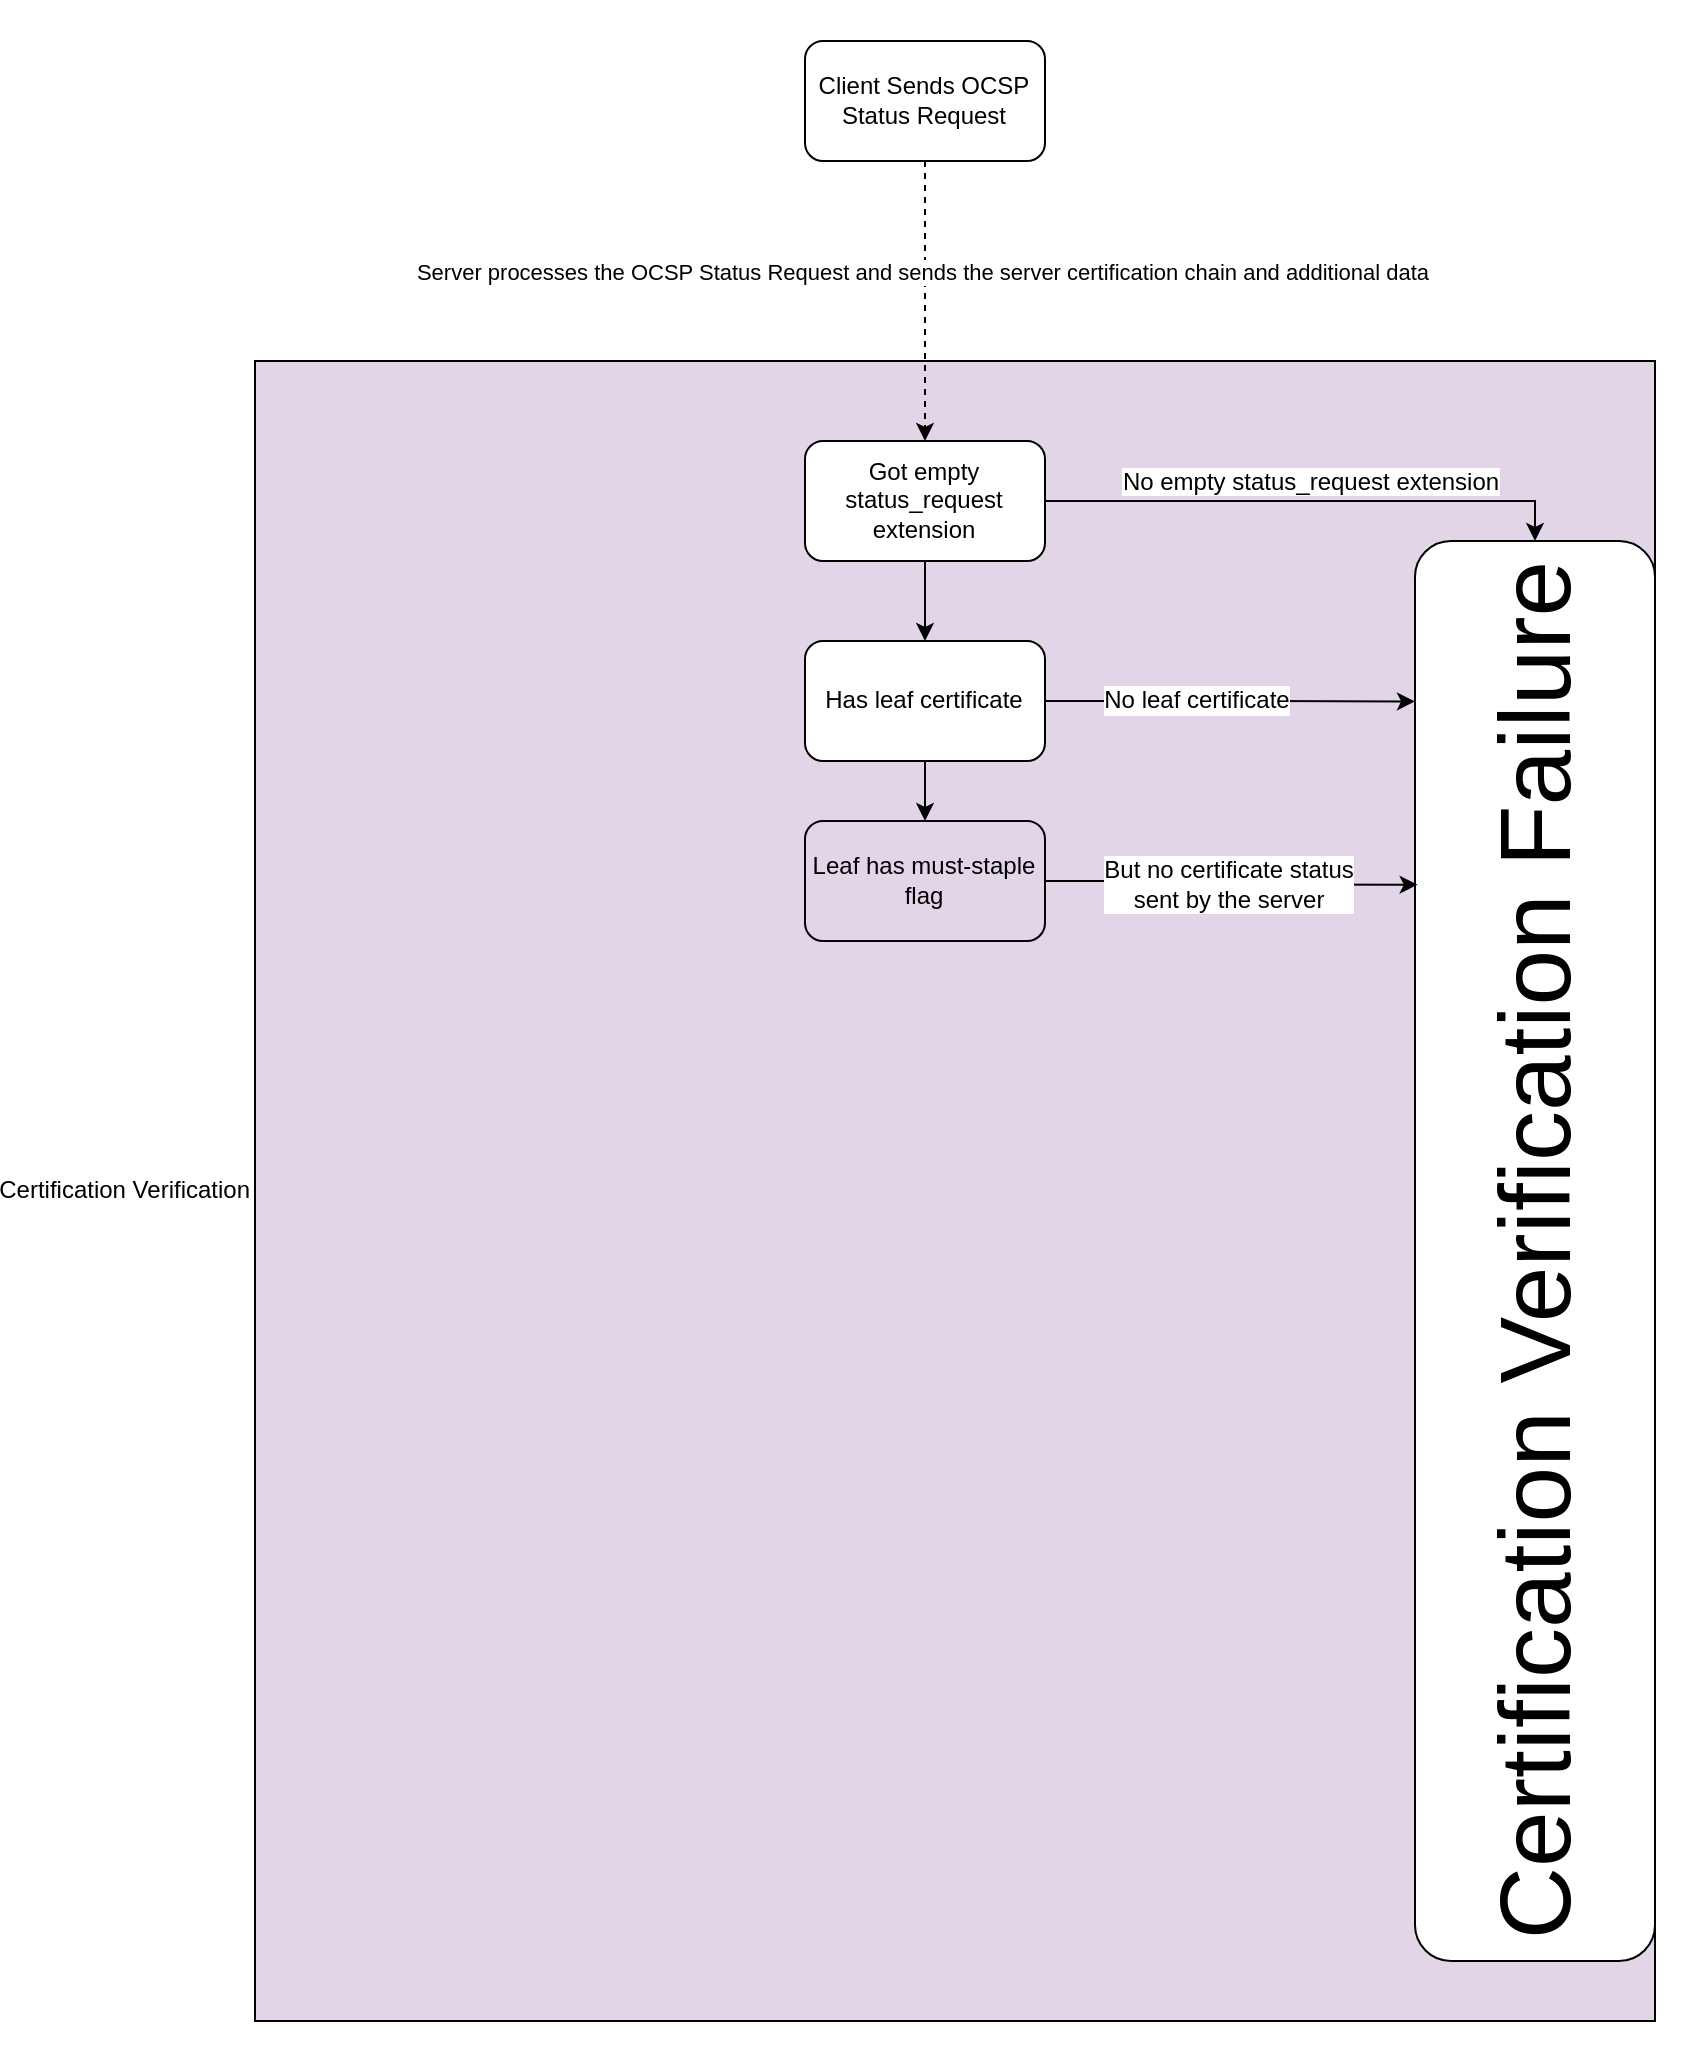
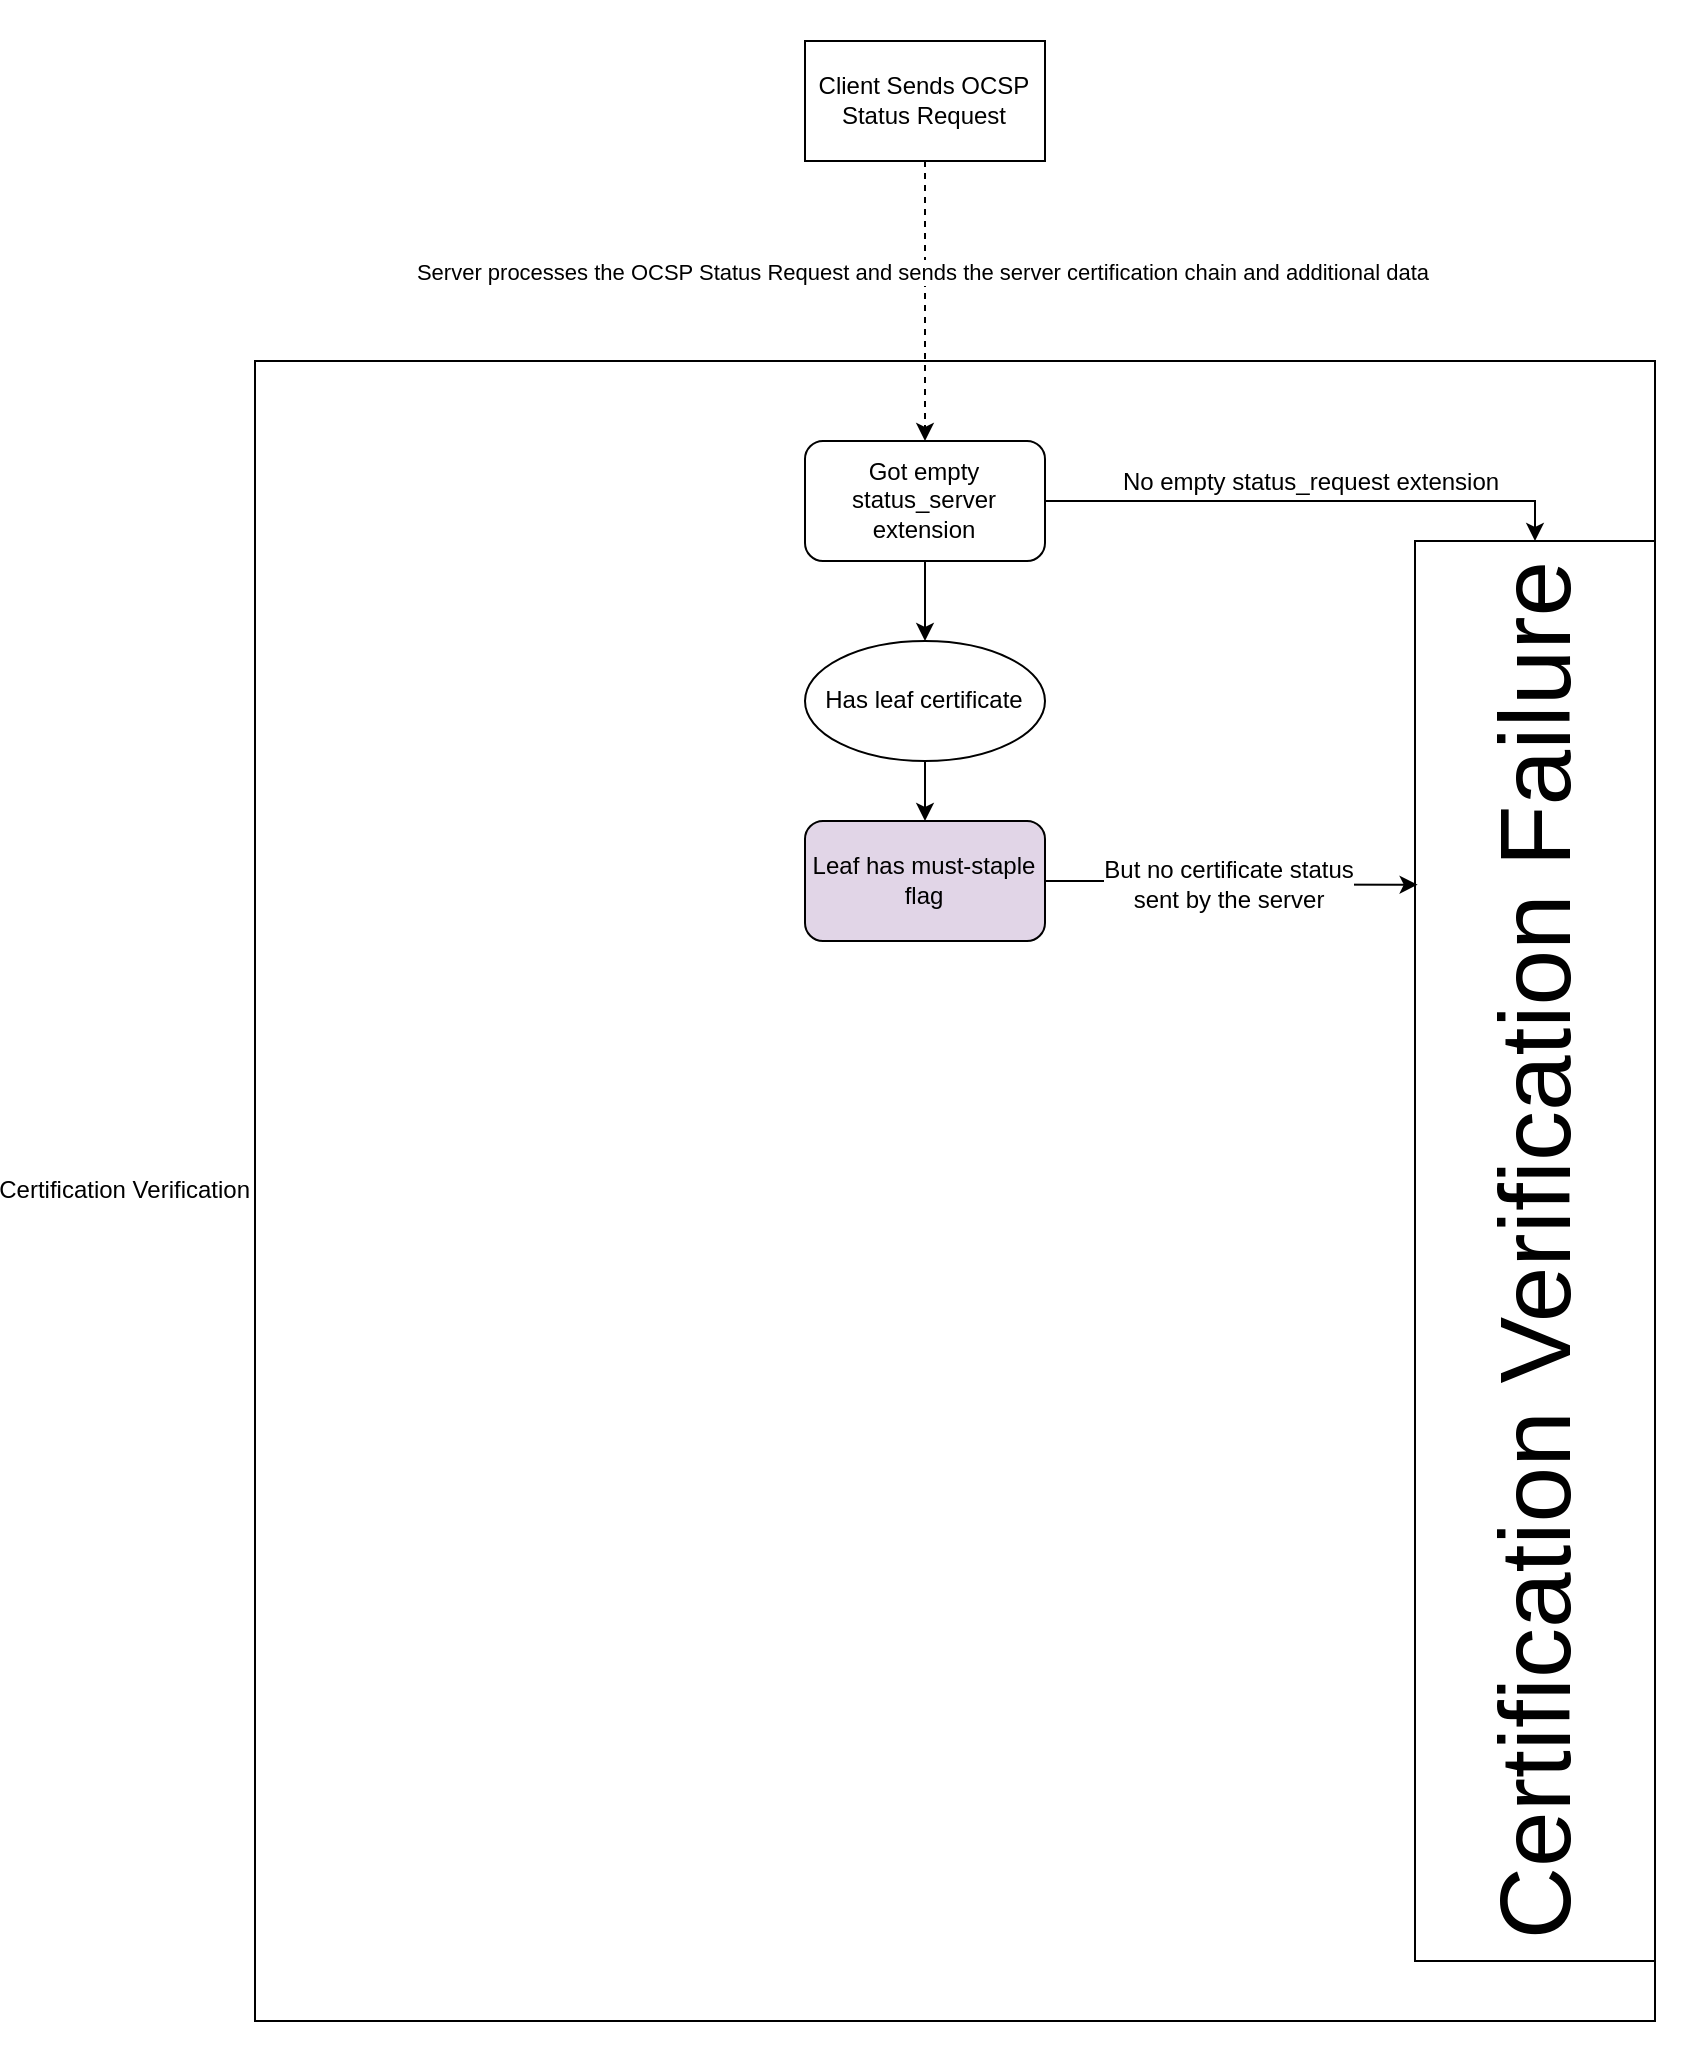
  <mxCell id="0" />
  <mxCell id="1" parent="0" />
- <mxCell id="2" value="Client Sends OCSP Status Request" style="rounded=1;whiteSpace=wrap;html=1;" parent="1" vertex="1"><mxGeometry x="295" y="20" width="120" height="60" as="geometry" /></mxCell>
- <mxCell id="3" value="Certification Verification" style="rounded=0;whiteSpace=wrap;html=1;align=right;spacingBottom=0;labelPosition=left;verticalLabelPosition=middle;verticalAlign=middle;horizontal=1;fillColor=#e1d5e7;" parent="1" vertex="1"><mxGeometry x="20" y="180" width="700" height="830" as="geometry" /></mxCell>
+ <mxCell id="2" value="Client Sends OCSP Status Request" style="whiteSpace=wrap;html=1;rounded=0;" parent="1" vertex="1"><mxGeometry x="295" y="20" width="120" height="60" as="geometry" /></mxCell>
+ <mxCell id="3" value="Certification Verification" style="rounded=0;whiteSpace=wrap;html=1;align=right;spacingBottom=0;labelPosition=left;verticalLabelPosition=middle;verticalAlign=middle;horizontal=1;" parent="1" vertex="1"><mxGeometry x="20" y="180" width="700" height="830" as="geometry" /></mxCell>
  <mxCell id="4" value="&lt;font style=&quot;font-size: 12px&quot;&gt;No empty status_request extension&lt;/font&gt;" style="edgeStyle=orthogonalEdgeStyle;rounded=0;orthogonalLoop=1;jettySize=auto;html=1;entryX=0.5;entryY=0;entryDx=0;entryDy=0;fontSize=12;verticalAlign=bottom;" edge="1" parent="1" source="6" target="9"><mxGeometry relative="1" as="geometry" /></mxCell>
  <mxCell id="5" style="edgeStyle=orthogonalEdgeStyle;rounded=0;orthogonalLoop=1;jettySize=auto;html=1;fontSize=12;" edge="1" parent="1" source="6" target="12"><mxGeometry relative="1" as="geometry" /></mxCell>
- <mxCell id="6" value="Got empty status_request extension" style="rounded=1;whiteSpace=wrap;html=1;" parent="1" vertex="1"><mxGeometry x="295" y="220" width="120" height="60" as="geometry" /></mxCell>
+ <mxCell id="6" value="Got empty status_server extension" style="rounded=1;whiteSpace=wrap;html=1;" parent="1" vertex="1"><mxGeometry x="295" y="220" width="120" height="60" as="geometry" /></mxCell>
  <mxCell id="7" style="edgeStyle=orthogonalEdgeStyle;rounded=0;orthogonalLoop=1;jettySize=auto;html=1;exitX=0.5;exitY=1;exitDx=0;exitDy=0;entryX=0.5;entryY=0;entryDx=0;entryDy=0;dashed=1;" parent="1" source="2" target="6" edge="1"><mxGeometry relative="1" as="geometry" /></mxCell>
  <mxCell id="8" value="Server processes the OCSP Status Request and sends the server certification chain and additional data" style="edgeLabel;html=1;align=center;verticalAlign=middle;resizable=0;points=[];" parent="7" vertex="1" connectable="0"><mxGeometry x="-0.214" y="-2" relative="1" as="geometry"><mxPoint as="offset" /></mxGeometry></mxCell>
- <mxCell id="9" value="Certification Verification Failure" style="rounded=1;whiteSpace=wrap;html=1;align=center;fontSize=50;horizontal=0;" vertex="1" parent="1"><mxGeometry x="600" y="270" width="120" height="710" as="geometry" /></mxCell>
- <mxCell id="10" value="No leaf certificate" style="edgeStyle=orthogonalEdgeStyle;rounded=0;orthogonalLoop=1;jettySize=auto;html=1;entryX=0;entryY=0.113;entryDx=0;entryDy=0;fontSize=12;entryPerimeter=0;" edge="1" parent="1" source="12" target="9"><mxGeometry x="0.001" y="-18" relative="1" as="geometry"><mxPoint x="-17" y="-18" as="offset" /></mxGeometry></mxCell>
+ <mxCell id="9" value="Certification Verification Failure" style="whiteSpace=wrap;html=1;align=center;fontSize=50;horizontal=0;rounded=0;" vertex="1" parent="1"><mxGeometry x="600" y="270" width="120" height="710" as="geometry" /></mxCell>
  <mxCell id="11" style="edgeStyle=orthogonalEdgeStyle;rounded=0;orthogonalLoop=1;jettySize=auto;html=1;entryX=0.5;entryY=0;entryDx=0;entryDy=0;fontSize=12;" edge="1" parent="1" source="12" target="14"><mxGeometry relative="1" as="geometry" /></mxCell>
- <mxCell id="12" value="Has leaf certificate" style="rounded=1;whiteSpace=wrap;html=1;fontSize=12;align=center;" vertex="1" parent="1"><mxGeometry x="295" y="320" width="120" height="60" as="geometry" /></mxCell>
+ <mxCell id="12" value="Has leaf certificate" style="ellipse;whiteSpace=wrap;html=1;fontSize=12;align=center;" vertex="1" parent="1"><mxGeometry x="295" y="320" width="120" height="60" as="geometry" /></mxCell>
  <mxCell id="13" value="But no certificate status &lt;br&gt;sent by the server" style="edgeStyle=orthogonalEdgeStyle;rounded=0;orthogonalLoop=1;jettySize=auto;html=1;entryX=0.011;entryY=0.242;entryDx=0;entryDy=0;entryPerimeter=0;fontSize=12;" edge="1" parent="1" source="14" target="9"><mxGeometry relative="1" as="geometry" /></mxCell>
  <mxCell id="14" value="Leaf has must-staple flag" style="rounded=1;whiteSpace=wrap;html=1;fontSize=12;align=center;fillColor=#e1d5e7;" vertex="1" parent="1"><mxGeometry x="295" y="410" width="120" height="60" as="geometry" /></mxCell>
